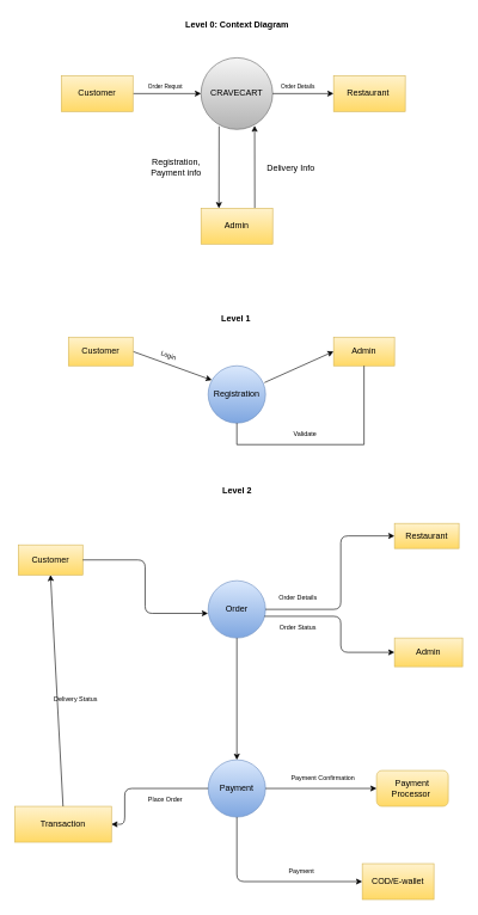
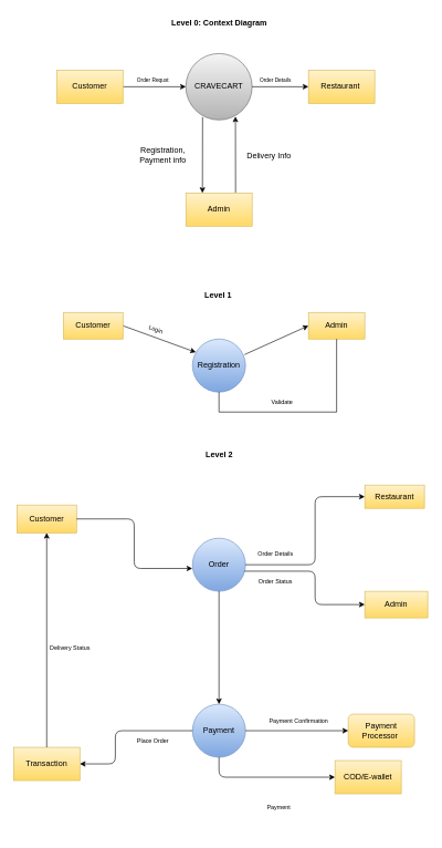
  <mxCell id="0" />
  <mxCell id="1" parent="0" />
  <mxCell id="2" value="CRAVECART" style="shape=ellipse;html=1;dashed=0;whiteSpace=wrap;aspect=fixed;perimeter=ellipsePerimeter;fillColor=#f5f5f5;strokeColor=#666666;gradientColor=#b3b3b3;" parent="1" vertex="1"><mxGeometry x="280" y="80" width="100" height="100" as="geometry" /></mxCell>
  <mxCell id="3" value="" style="endArrow=classic;html=1;exitX=1;exitY=0.5;exitDx=0;exitDy=0;entryX=0;entryY=0.5;entryDx=0;entryDy=0;" parent="1" source="4" target="2" edge="1"><mxGeometry width="50" height="50" relative="1" as="geometry"><mxPoint x="280" y="130" as="sourcePoint" /><mxPoint x="265" y="200" as="targetPoint" /><Array as="points" /></mxGeometry></mxCell>
  <mxCell id="4" value="Customer" style="html=1;dashed=0;whiteSpace=wrap;fillColor=#fff2cc;gradientColor=#ffd966;strokeColor=#d6b656;" parent="1" vertex="1"><mxGeometry x="85" y="105" width="100" height="50" as="geometry" /></mxCell>
  <mxCell id="5" value="" style="endArrow=classic;html=1;exitX=1;exitY=0.5;exitDx=0;exitDy=0;" parent="1" source="2" target="6" edge="1"><mxGeometry width="50" height="50" relative="1" as="geometry"><mxPoint x="365" y="280" as="sourcePoint" /><mxPoint x="495" y="130" as="targetPoint" /></mxGeometry></mxCell>
  <mxCell id="6" value="Restaurant&amp;nbsp;" style="html=1;dashed=0;whiteSpace=wrap;fillColor=#fff2cc;gradientColor=#ffd966;strokeColor=#d6b656;" parent="1" vertex="1"><mxGeometry x="465" y="105" width="100" height="50" as="geometry" /></mxCell>
  <mxCell id="7" value="&lt;font style=&quot;font-size: 8px;&quot;&gt;Order Requst&lt;/font&gt;" style="text;html=1;align=center;verticalAlign=middle;resizable=0;points=[];autosize=1;strokeColor=none;fillColor=none;" parent="1" vertex="1"><mxGeometry x="195" y="105" width="70" height="30" as="geometry" /></mxCell>
  <mxCell id="8" value="&lt;font style=&quot;font-size: 8px;&quot;&gt;Order Details&lt;/font&gt;" style="text;html=1;align=center;verticalAlign=middle;resizable=0;points=[];autosize=1;strokeColor=none;fillColor=none;" parent="1" vertex="1"><mxGeometry x="380" y="105" width="70" height="30" as="geometry" /></mxCell>
  <mxCell id="9" value="" style="endArrow=classic;html=1;exitX=0.252;exitY=0.956;exitDx=0;exitDy=0;exitPerimeter=0;" parent="1" source="2" edge="1"><mxGeometry width="50" height="50" relative="1" as="geometry"><mxPoint x="305" y="180" as="sourcePoint" /><mxPoint x="305" y="290" as="targetPoint" /></mxGeometry></mxCell>
  <mxCell id="10" value="" style="endArrow=classic;html=1;entryX=0.748;entryY=0.948;entryDx=0;entryDy=0;entryPerimeter=0;" parent="1" target="2" edge="1"><mxGeometry width="50" height="50" relative="1" as="geometry"><mxPoint x="355" y="290" as="sourcePoint" /><mxPoint x="355" y="170" as="targetPoint" /></mxGeometry></mxCell>
  <mxCell id="11" value="Admin" style="html=1;dashed=0;whiteSpace=wrap;fillColor=#fff2cc;gradientColor=#ffd966;strokeColor=#d6b656;" parent="1" vertex="1"><mxGeometry x="280" y="290" width="100" height="50" as="geometry" /></mxCell>
  <mxCell id="12" value="&lt;b&gt;Level 0: Context Diagram&lt;/b&gt;" style="text;html=1;align=center;verticalAlign=middle;resizable=0;points=[];autosize=1;strokeColor=none;fillColor=none;" parent="1" vertex="1"><mxGeometry x="245" y="20" width="170" height="30" as="geometry" /></mxCell>
  <mxCell id="13" value="Delivery Info" style="text;html=1;align=center;verticalAlign=middle;resizable=0;points=[];autosize=1;strokeColor=none;fillColor=none;" parent="1" vertex="1"><mxGeometry x="360" y="220" width="90" height="30" as="geometry" /></mxCell>
  <mxCell id="14" value="&lt;b&gt;Level 1&amp;nbsp;&lt;/b&gt;" style="text;html=1;align=center;verticalAlign=middle;resizable=0;points=[];autosize=1;strokeColor=none;fillColor=none;" parent="1" vertex="1"><mxGeometry x="295" y="430" width="70" height="30" as="geometry" /></mxCell>
  <mxCell id="15" value="Registration,&lt;div&gt;Payment info&lt;/div&gt;" style="text;html=1;align=center;verticalAlign=middle;resizable=0;points=[];autosize=1;strokeColor=none;fillColor=none;" parent="1" vertex="1"><mxGeometry x="200" y="213" width="90" height="40" as="geometry" /></mxCell>
  <mxCell id="16" value="&amp;nbsp;Registration&amp;nbsp;" style="shape=ellipse;html=1;dashed=0;whiteSpace=wrap;aspect=fixed;perimeter=ellipsePerimeter;fillColor=#dae8fc;strokeColor=#6c8ebf;gradientColor=#7ea6e0;" parent="1" vertex="1"><mxGeometry x="290" y="510" width="80" height="80" as="geometry" /></mxCell>
  <mxCell id="17" value="" style="endArrow=classic;html=1;entryX=0.063;entryY=0.25;entryDx=0;entryDy=0;entryPerimeter=0;exitX=1;exitY=0.5;exitDx=0;exitDy=0;" parent="1" source="18" target="16" edge="1"><mxGeometry width="50" height="50" relative="1" as="geometry"><mxPoint x="195" y="490" as="sourcePoint" /><mxPoint x="295" y="510" as="targetPoint" /><Array as="points" /></mxGeometry></mxCell>
  <mxCell id="18" value="Customer" style="html=1;dashed=0;whiteSpace=wrap;fillColor=#fff2cc;gradientColor=#ffd966;strokeColor=#d6b656;" parent="1" vertex="1"><mxGeometry x="95" y="470" width="90" height="40" as="geometry" /></mxCell>
  <mxCell id="19" value="" style="endArrow=classic;html=1;exitX=0.982;exitY=0.293;exitDx=0;exitDy=0;exitPerimeter=0;entryX=0;entryY=0.5;entryDx=0;entryDy=0;" parent="1" source="16" target="20" edge="1"><mxGeometry width="50" height="50" relative="1" as="geometry"><mxPoint x="425" y="540" as="sourcePoint" /><mxPoint x="465" y="580" as="targetPoint" /><Array as="points" /></mxGeometry></mxCell>
  <mxCell id="20" value="Admin" style="html=1;dashed=0;whiteSpace=wrap;fillColor=#fff2cc;gradientColor=#ffd966;strokeColor=#d6b656;" parent="1" vertex="1"><mxGeometry x="465" y="470" width="85" height="40" as="geometry" /></mxCell>
  <mxCell id="21" value="" style="endArrow=none;html=1;rounded=0;edgeStyle=orthogonalEdgeStyle;entryX=0.5;entryY=1;entryDx=0;entryDy=0;exitX=0.5;exitY=1;exitDx=0;exitDy=0;" parent="1" source="20" target="16" edge="1"><mxGeometry relative="1" as="geometry"><mxPoint x="515" y="560" as="sourcePoint" /><mxPoint x="395" y="620" as="targetPoint" /><Array as="points"><mxPoint x="507" y="620" /><mxPoint x="330" y="620" /></Array></mxGeometry></mxCell>
  <mxCell id="22" value="&lt;b&gt;Level 2&lt;/b&gt;" style="text;html=1;align=center;verticalAlign=middle;resizable=0;points=[];autosize=1;strokeColor=none;fillColor=none;" parent="1" vertex="1"><mxGeometry x="300" y="670" width="60" height="30" as="geometry" /></mxCell>
  <mxCell id="23" value="Order" style="shape=ellipse;html=1;dashed=0;whiteSpace=wrap;aspect=fixed;perimeter=ellipsePerimeter;fillColor=#dae8fc;strokeColor=#6c8ebf;gradientColor=#7ea6e0;" parent="1" vertex="1"><mxGeometry x="290" y="810" width="80" height="80" as="geometry" /></mxCell>
  <mxCell id="24" value="Payment" style="shape=ellipse;html=1;dashed=0;whiteSpace=wrap;aspect=fixed;perimeter=ellipsePerimeter;fillColor=#dae8fc;strokeColor=#6c8ebf;gradientColor=#7ea6e0;" parent="1" vertex="1"><mxGeometry x="290" y="1060" width="80" height="80" as="geometry" /></mxCell>
  <mxCell id="25" value="" style="endArrow=classic;html=1;edgeStyle=elbowEdgeStyle;exitX=1;exitY=0.5;exitDx=0;exitDy=0;entryX=0;entryY=0.5;entryDx=0;entryDy=0;" parent="1" source="23" target="26" edge="1"><mxGeometry width="50" height="50" relative="1" as="geometry"><mxPoint x="380" y="850" as="sourcePoint" /><mxPoint x="560" y="747.5" as="targetPoint" /><Array as="points"><mxPoint x="475" y="810" /></Array></mxGeometry></mxCell>
  <mxCell id="26" value="Restaurant" style="html=1;dashed=0;whiteSpace=wrap;fillColor=#fff2cc;gradientColor=#ffd966;strokeColor=#d6b656;" parent="1" vertex="1"><mxGeometry x="550" y="730" width="90" height="35" as="geometry" /></mxCell>
  <mxCell id="27" value="&lt;font style=&quot;font-size: 9px;&quot;&gt;Order Details&lt;/font&gt;" style="text;html=1;align=center;verticalAlign=middle;resizable=0;points=[];autosize=1;strokeColor=none;fillColor=none;" parent="1" vertex="1"><mxGeometry x="375" y="818" width="80" height="30" as="geometry" /></mxCell>
  <mxCell id="28" value="" style="endArrow=classic;html=1;exitX=0.5;exitY=1;exitDx=0;exitDy=0;entryX=0.5;entryY=0;entryDx=0;entryDy=0;" parent="1" source="23" target="24" edge="1"><mxGeometry width="50" height="50" relative="1" as="geometry"><mxPoint x="285" y="940" as="sourcePoint" /><mxPoint x="345" y="1020" as="targetPoint" /></mxGeometry></mxCell>
  <mxCell id="29" value="" style="endArrow=classic;html=1;edgeStyle=elbowEdgeStyle;exitX=0.982;exitY=0.621;exitDx=0;exitDy=0;exitPerimeter=0;entryX=0;entryY=0.5;entryDx=0;entryDy=0;" parent="1" source="23" target="30" edge="1"><mxGeometry width="50" height="50" relative="1" as="geometry"><mxPoint x="380" y="860" as="sourcePoint" /><mxPoint x="555" y="920" as="targetPoint" /><Array as="points"><mxPoint x="475" y="890" /></Array></mxGeometry></mxCell>
  <mxCell id="30" value="Admin" style="html=1;dashed=0;whiteSpace=wrap;fillColor=#fff2cc;gradientColor=#ffd966;strokeColor=#d6b656;" parent="1" vertex="1"><mxGeometry x="550" y="890" width="95" height="40" as="geometry" /></mxCell>
  <mxCell id="31" value="&lt;font style=&quot;font-size: 9px;&quot;&gt;Order Status&lt;/font&gt;" style="text;html=1;align=center;verticalAlign=middle;resizable=0;points=[];autosize=1;strokeColor=none;fillColor=none;" parent="1" vertex="1"><mxGeometry x="380" y="860" width="70" height="30" as="geometry" /></mxCell>
  <mxCell id="32" value="Customer" style="html=1;dashed=0;whiteSpace=wrap;fillColor=#fff2cc;gradientColor=#ffd966;strokeColor=#d6b656;" parent="1" vertex="1"><mxGeometry x="25" y="760" width="90" height="42" as="geometry" /></mxCell>
  <mxCell id="33" value="" style="endArrow=classic;html=1;exitX=1;exitY=0.5;exitDx=0;exitDy=0;edgeStyle=elbowEdgeStyle;entryX=-0.003;entryY=0.57;entryDx=0;entryDy=0;entryPerimeter=0;" parent="1" source="32" target="23" edge="1"><mxGeometry width="50" height="50" relative="1" as="geometry"><mxPoint x="285" y="960" as="sourcePoint" /><mxPoint x="335" y="910" as="targetPoint" /></mxGeometry></mxCell>
  <mxCell id="34" value="Payment Processor&amp;nbsp;" style="html=1;dashed=0;whiteSpace=wrap;fillColor=#fff2cc;gradientColor=#ffd966;strokeColor=#d6b656;rounded=1;" parent="1" vertex="1"><mxGeometry x="525" y="1075" width="100" height="50" as="geometry" /></mxCell>
  <mxCell id="35" value="" style="endArrow=classic;html=1;entryX=0;entryY=0.5;entryDx=0;entryDy=0;exitX=1;exitY=0.5;exitDx=0;exitDy=0;" parent="1" source="24" target="34" edge="1"><mxGeometry width="50" height="50" relative="1" as="geometry"><mxPoint x="375" y="1100" as="sourcePoint" /><mxPoint x="520" y="1100" as="targetPoint" /></mxGeometry></mxCell>
  <mxCell id="36" value="&lt;font style=&quot;font-size: 9px;&quot;&gt;Payment Confirmation&lt;/font&gt;" style="text;html=1;align=center;verticalAlign=middle;resizable=0;points=[];autosize=1;strokeColor=none;fillColor=none;" parent="1" vertex="1"><mxGeometry x="395" y="1070" width="110" height="30" as="geometry" /></mxCell>
  <mxCell id="37" value="" style="endArrow=classic;html=1;edgeStyle=elbowEdgeStyle;exitX=0.5;exitY=1;exitDx=0;exitDy=0;entryX=0;entryY=0.5;entryDx=0;entryDy=0;" parent="1" source="24" target="38" edge="1"><mxGeometry width="50" height="50" relative="1" as="geometry"><mxPoint x="330" y="1150" as="sourcePoint" /><mxPoint x="65" y="1140" as="targetPoint" /><Array as="points"><mxPoint x="330" y="1190" /></Array></mxGeometry></mxCell>
- <mxCell id="38" value="COD/E-wallet" style="html=1;dashed=0;whiteSpace=wrap;fillColor=#fff2cc;strokeColor=#d6b656;gradientColor=#ffd966;" parent="1" vertex="1"><mxGeometry x="505" y="1205" width="100" height="50" as="geometry" /></mxCell>
+ <mxCell id="38" value="COD/E-wallet" style="html=1;dashed=0;whiteSpace=wrap;fillColor=#fff2cc;strokeColor=#d6b656;gradientColor=#ffd966;" parent="1" vertex="1"><mxGeometry x="505" y="1145" width="100" height="50" as="geometry" /></mxCell>
  <mxCell id="39" value="&lt;font style=&quot;font-size: 9px;&quot;&gt;Payment&lt;/font&gt;" style="text;html=1;align=center;verticalAlign=middle;resizable=0;points=[];autosize=1;strokeColor=none;fillColor=none;" parent="1" vertex="1"><mxGeometry x="390" y="1200" width="60" height="30" as="geometry" /></mxCell>
  <mxCell id="40" value="" style="endArrow=classic;html=1;edgeStyle=elbowEdgeStyle;entryX=1;entryY=0.5;entryDx=0;entryDy=0;" parent="1" target="43" edge="1"><mxGeometry width="50" height="50" relative="1" as="geometry"><mxPoint x="290" y="1100" as="sourcePoint" /><mxPoint x="125" y="1150" as="targetPoint" /><Array as="points"><mxPoint x="173.56" y="1200.96" /></Array></mxGeometry></mxCell>
  <mxCell id="41" value="&lt;font style=&quot;font-size: 9px;&quot;&gt;Login&lt;/font&gt;" style="text;html=1;align=center;verticalAlign=middle;resizable=0;points=[];autosize=1;strokeColor=none;fillColor=none;rotation=20;" parent="1" vertex="1"><mxGeometry x="210" y="480" width="50" height="30" as="geometry" /></mxCell>
  <mxCell id="42" value="&lt;font style=&quot;font-size: 9px;&quot;&gt;Validate&lt;/font&gt;" style="text;html=1;align=center;verticalAlign=middle;resizable=0;points=[];autosize=1;strokeColor=none;fillColor=none;" parent="1" vertex="1"><mxGeometry x="395" y="590" width="60" height="30" as="geometry" /></mxCell>
- <mxCell id="43" value="Transaction" style="html=1;dashed=0;whiteSpace=wrap;fillColor=#fff2cc;gradientColor=#ffd966;strokeColor=#d6b656;" parent="1" vertex="1"><mxGeometry x="20" y="1125" width="135" height="50" as="geometry" /></mxCell>
+ <mxCell id="43" value="Transaction" style="html=1;dashed=0;whiteSpace=wrap;fillColor=#fff2cc;gradientColor=#ffd966;strokeColor=#d6b656;" parent="1" vertex="1"><mxGeometry x="20" y="1125" width="100" height="50" as="geometry" /></mxCell>
  <mxCell id="44" value="&lt;font style=&quot;font-size: 9px;&quot;&gt;Place Order&lt;/font&gt;" style="text;html=1;align=center;verticalAlign=middle;resizable=0;points=[];autosize=1;strokeColor=none;fillColor=none;" parent="1" vertex="1"><mxGeometry x="195" y="1100" width="70" height="30" as="geometry" /></mxCell>
  <mxCell id="45" value="" style="endArrow=classic;html=1;exitX=0.5;exitY=0;exitDx=0;exitDy=0;entryX=0.5;entryY=1;entryDx=0;entryDy=0;" parent="1" source="43" target="32" edge="1"><mxGeometry width="50" height="50" relative="1" as="geometry"><mxPoint x="185" y="990" as="sourcePoint" /><mxPoint x="235" y="940" as="targetPoint" /></mxGeometry></mxCell>
  <mxCell id="46" value="&lt;font style=&quot;font-size: 9px;&quot;&gt;Delivery Status&lt;/font&gt;" style="text;html=1;align=center;verticalAlign=middle;resizable=0;points=[];autosize=1;strokeColor=none;fillColor=none;" parent="1" vertex="1"><mxGeometry x="65" y="960" width="80" height="30" as="geometry" /></mxCell>
